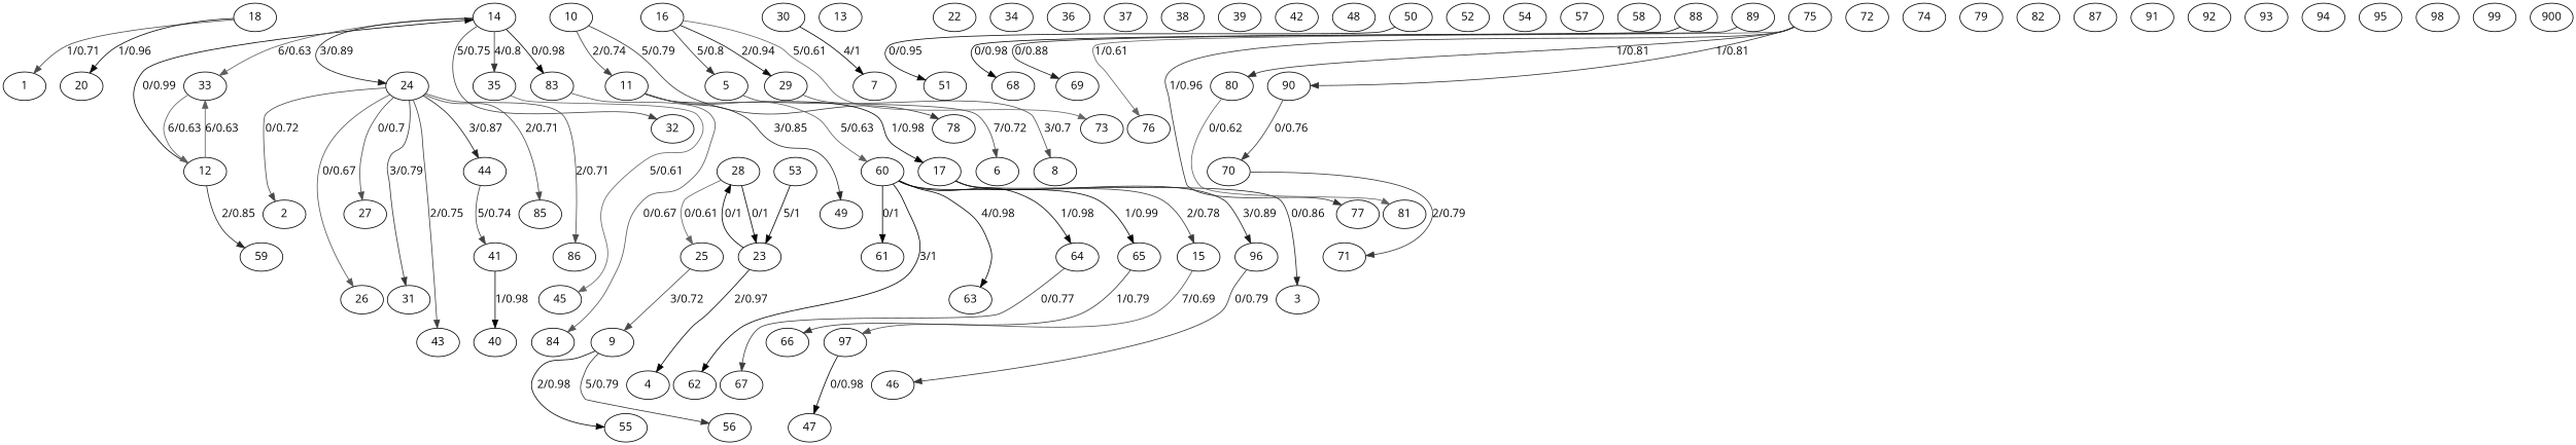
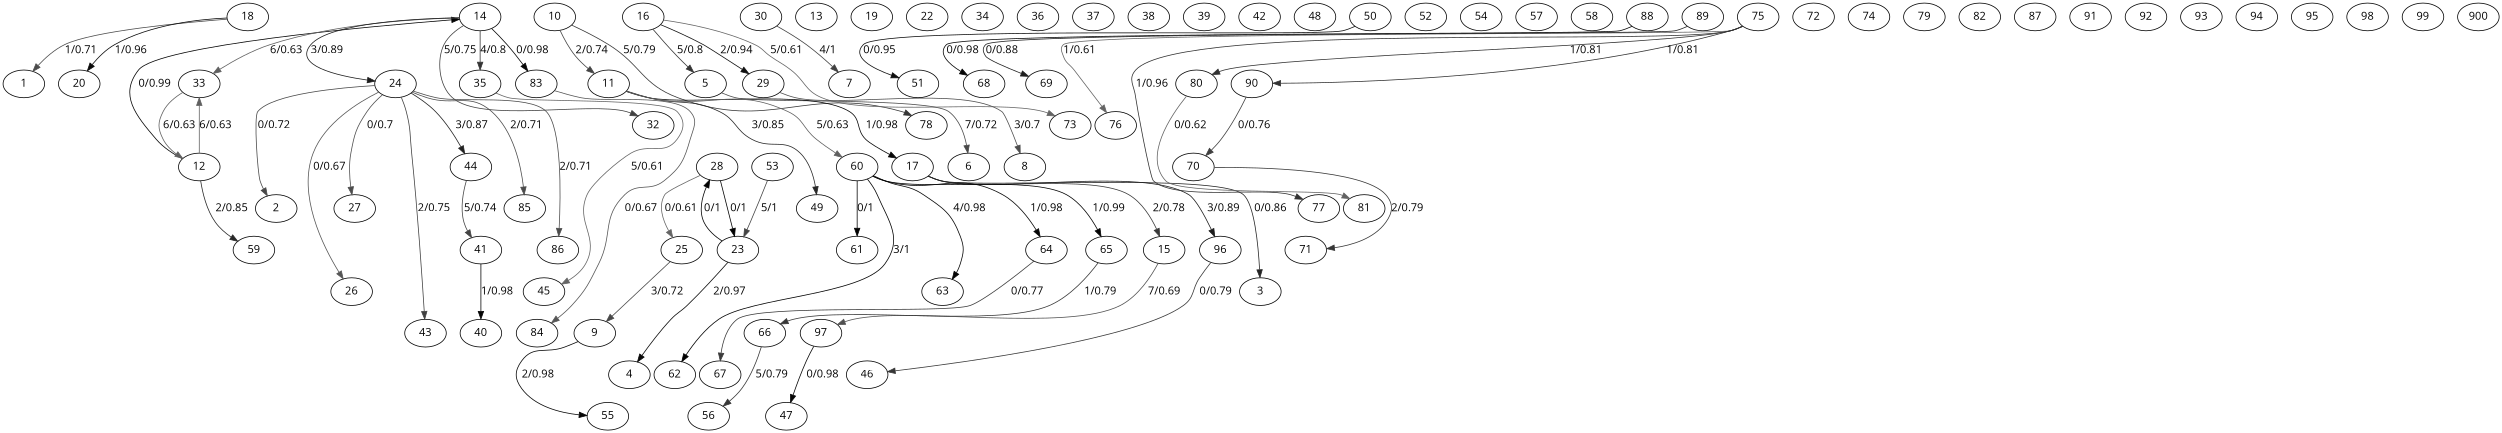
  digraph {
    fontname="Open Sans"
    node [dates=18015.9987515605 fontname="Open Sans"]
    edge [color="#050505" curved=1 fontname="Open Sans" "nb.mut"=0 weight=0.3]
    n1 [dates=18248.9987515605 label=1]
    n2 [dates=18218.9937578027 label=2]
    n3 [label=3]
    n4 [dates=17852.9787765293 label=4]
    n5 [dates=17598.8164794007 label=5]
    n6 [dates=17616.9225967541 label=6]
    n7 [dates=17668.936329588 label=7]
    n8 [dates=17746.9650436954 label=8]
    n9 [dates=17901.4032459426 label=9]
    n10 [dates=17926.9875156055 label=55]
    n11 [dates=17990.9875156055 label=56]
    n12 [dates=17926.9925093633 label=10]
    n13 [dates=17991 label=11]
    n14 [dates=17990.986267166 label=78]
    n15 [dates=18006.9350811486 label=17]
    n16 [dates=18006.9837702871 label=49]
    n17 [dates=18009.9950062422 label=60]
    n18 [dates=18009.9787765293 label=15]
    n19 [dates=18010.975031211 label=96]
    n20 [dates=18011 label=61]
    n21 [dates=18011.9937578027 label=62]
    n22 [dates=18012.986267166 label=63]
    n23 [dates=18013.9950062422 label=64]
    n24 [dates=18014.9937578027 label=65]
    n25 [dates=18123 label=12]
    n26 [dates=18139.9962546816 label=14]
    n27 [dates=18147.9800249688 label=33]
    n28 [dates=18139.9687890137 label=59]
    n29 [dates=18154.8514357054 label=24]
    n30 [dates=18154.9900124844 label=32]
    n31 [dates=18147.9925093633 label=35]
    n32 [dates=18155 label=83]
    n33 [dates=18158.9875156055 label=13]
    n34 [dates=18210.9987515605 label=26]
    n35 [dates=18218.9975031211 label=27]
-   n36 [dates=18158.9875156055 label=31]
    n37 [dates=18156 label=43]
    n38 [dates=18156.9937578027 label=44]
    n39 [dates=18156.9737827715 label=85]
    n40 [dates=18157.9912609238 label=86]
    n41 [dates=18157.9825218477 label=45]
    n42 [dates=18155.9975031211 label=84]
    n43 [dates=18011.9900124844 label=97]
    n44 [dates=18159 label=47]
    n45 [dates=17557 label=16]
    n46 [dates=17598.4843945069 label=29]
    n47 [dates=17845.9650436954 label=73]
    n48 [dates=18135.9950062422 label=46]
    n49 [dates=18241.9987515605 label=18]
    n50 [dates=18245.9975031211 label=20]
+   n51 [dates=18246.9962546816 label=19]
    n52 [dates=18271.9937578027 label=22]
    n53 [dates=17845.9063670412 label=23]
    n54 [dates=17852.9213483146 label=28]
    n55 [dates=17859.9325842697 label=25]
    n56 [dates=18158.9925093633 label=41]
    n57 [dates=17616.975031211 label=30]
    n58 [dates=18135.9650436954 label=34]
    n59 [dates=18210.9762796504 label=36]
    n60 [dates=18210.9812734082 label=37]
    n61 [dates=17990.9837702871 label=38]
    n62 [dates=18210.9775280899 label=39]
    n63 [dates=18249 label=40]
    n64 [dates=18154.9850187266 label=42]
    n65 [dates=18159.9962546816 label=48]
    n66 [dates=18241.9937578027 label=50]
    n67 [dates=18246.9975031211 label=51]
    n68 [dates=18245.9987515605 label=52]
    n69 [dates=17746.9987515605 label=53]
    n70 [dates=17902.9712858926 label=54]
    n71 [dates=18210.9900124844 label=57]
    n72 [dates=18122.9900124844 label=58]
    n73 [dates=18016.9925093633 label=67]
    n74 [label=66]
    n75 [dates=18210.9987515605 label=68]
    n76 [dates=18246.9975031211 label=69]
    n77 [dates=18246 label=70]
    n78 [dates=18263 label=71]
    n79 [dates=18271.9900124844 label=72]
    n80 [dates=17859.9413233458 label=74]
    n81 [dates=18207.5405742821 label=75]
    n82 [dates=18218.9962546816 label=76]
    n83 [dates=18210.9650436954 label=77]
    n84 [dates=18210.7528089888 label=80]
    n85 [dates=18210.4444444444 label=90]
    n86 [dates=18248.9950062422 label=81]
    n87 [dates=18238.9962546816 label=79]
    n88 [dates=18158.9887640449 label=82]
    n89 [dates=18158.9925093633 label=87]
    n90 [dates=18159.9887640449 label=88]
    n91 [dates=18160.9900124844 label=89]
    n92 [dates=18161.9900124844 label=91]
    n93 [dates=18162.9875156055 label=92]
    n94 [dates=18163.9937578027 label=93]
    n95 [dates=18164.9825218477 label=94]
    n96 [dates=18165.9700374532 label=95]
    n97 [dates=18012.9650436954 label=98]
    n98 [dates=18013.9575530587 label=99]
    n99 [dates=18014.9600499376 label=900]
    n5 -> n6 [color="#484848" label="7/0.72" "nb.mut"=7 weight=0.4]
    n9 -> n10 [label="2/0.98" "nb.mut"=2 weight=0.97752808988764]
-   n9 -> n11 [color="#363636" label="5/0.79" "nb.mut"=5 weight=0.794007490636704]
+   n74 -> n11 [color="#363636" label="5/0.79" "nb.mut"=5 weight=0.794007490636704]
    n12 -> n13 [color="#434343" label="2/0.74" "nb.mut"=2]
    n12 -> n14 [color="#363636" label="5/0.79" "nb.mut"=5 weight=0.787765293383271]
    n13 -> n15 [label="1/0.98" "nb.mut"=1 weight=0.4]
    n13 -> n16 [color="#272727" label="3/0.85" "nb.mut"=3 weight=0.850187265917603]
    n13 -> n17 [color="#5F5F5F" label="5/0.63" "nb.mut"=5 weight=0.629213483146067]
    n15 -> n3 [color="#242424" label="0/0.86" weight=0.2]
    n15 -> n18 [color="#393939" label="2/0.78" "nb.mut"=2 weight=0.5]
    n15 -> n19 [color="#1C1C1C" label="3/0.89" "nb.mut"=3 weight=0.886392009987516]
    n17 -> n20 [color="#000000" label="0/1" weight=1]
    n17 -> n21 [color="#000000" label="3/1" "nb.mut"=3 weight=0.995006242197253]
    n17 -> n22 [label="4/0.98" "nb.mut"=4 weight=0.975031210986267]
    n17 -> n23 [label="1/0.98" "nb.mut"=1 weight=0.982521847690387]
    n17 -> n24 [color="#030303" label="1/0.99" "nb.mut"=1 weight=0.987515605493134]
    n18 -> n43 [color="#505050" label="7/0.69" "nb.mut"=7 weight=0.689138576779026]
    n19 -> n48 [color="#363636" label="0/0.79" weight=0.791510611735331]
    n23 -> n73 [color="#3B3B3B" label="0/0.77" weight=0.769038701622971]
    n24 -> n74 [color="#363636" label="1/0.79" "nb.mut"=1 weight=0.791510611735331]
    n25 -> n26 [color="#030303" label="0/0.99" weight=0.4]
    n25 -> n27 [color="#5F5F5F" label="6/0.63" "nb.mut"=6 weight=4]
    n25 -> n28 [color="#272727" label="2/0.85" "nb.mut"=2 weight=0.84769038701623]
    n26 -> n27 [color="#5F5F5F" label="6/0.63" "nb.mut"=6 weight=0.8]
    n26 -> n29 [color="#1C1C1C" label="3/0.89" "nb.mut"=3 weight=0.7]
    n26 -> n30 [color="#404040" label="5/0.75" "nb.mut"=5 weight=0.1]
    n26 -> n31 [color="#343434" label="4/0.8" "nb.mut"=4 weight=10]
    n26 -> n32 [label="0/0.98" weight=0.975031210986267]
    n27 -> n25 [color="#5F5F5F" label="6/0.63" "nb.mut"=6 weight=0.1]
    n29 -> n2 [color="#484848" label="0/0.72" weight=0.2]
    n29 -> n34 [color="#555555" label="0/0.67" weight=0.5]
    n29 -> n35 [color="#4D4D4D" label="0/0.7"]
-   n29 -> n36 [color="#363636" label="3/0.79" "nb.mut"=3]
    n29 -> n37 [color="#404040" label="2/0.75" "nb.mut"=2 weight=0.749063670411985]
    n29 -> n38 [color="#212121" label="3/0.87" "nb.mut"=3 weight=0.866416978776529]
    n29 -> n39 [color="#4B4B4B" label="2/0.71" "nb.mut"=2 weight=0.709113607990012]
    n29 -> n40 [color="#4B4B4B" label="2/0.71" "nb.mut"=2 weight=0.709113607990012]
    n31 -> n41 [color="#646464" label="5/0.61" "nb.mut"=5 weight=0.612983770287141]
    n32 -> n42 [color="#555555" label="0/0.67" weight=0.66916354556804]
    n38 -> n56 [color="#434343" label="5/0.74" "nb.mut"=5 weight=0.8]
    n43 -> n44 [label="0/0.98" weight=0.982521847690387]
    n45 -> n5 [color="#343434" label="5/0.8" "nb.mut"=5]
    n45 -> n46 [color="#0F0F0F" label="2/0.94" "nb.mut"=2 weight=0.1]
    n45 -> n47 [color="#646464" label="5/0.61" "nb.mut"=5 weight=0.607990012484395]
    n46 -> n8 [color="#4D4D4D" label="3/0.7" "nb.mut"=3 weight=0.01]
    n49 -> n1 [color="#4B4B4B" label="1/0.71" "nb.mut"=1 weight=0.1]
    n49 -> n50 [color="#0A0A0A" label="1/0.96" "nb.mut"=1 weight=0.6]
    n53 -> n4 [color="#080808" label="2/0.97" "nb.mut"=2]
    n53 -> n54 [color="#000000" label="0/1" weight=1]
    n54 -> n53 [color="#000000" label="0/1" weight=1]
    n54 -> n55 [color="#646464" label="0/0.61" weight=0.5]
    n55 -> n9 [color="#484848" label="3/0.72" "nb.mut"=3 weight=-0.7]
    n56 -> n63 [label="1/0.98" "nb.mut"=1 weight=19]
-   n57 -> n7 [color="#000000" label="4/1" "nb.mut"=4 weight=0.1]
+   n57 -> n7 [color="#404040" label="4/1" "nb.mut"=4 weight=0.1]
    n66 -> n67 [color="#0D0D0D" label="0/0.95" weight=0.948813982521848]
-   n69 -> n53 [color="#000000" label="5/1" "nb.mut"=5 weight=1]
+   n69 -> n53 [color="#434343" label="5/1" "nb.mut"=5 weight=1]
    n77 -> n78 [color="#363636" label="2/0.79" "nb.mut"=2 weight=0.791510611735331]
    n81 -> n82 [color="#646464" label="1/0.61" "nb.mut"=1 weight=0.610486891385768]
    n81 -> n83 [color="#313131" label="1/0.96" "nb.mut"=1 weight=0.808988764044944]
    n81 -> n84 [color="#313131" label="1/0.81" "nb.mut"=1 weight=0.811485642946317]
    n81 -> n85 [color="#313131" label="1/0.81" "nb.mut"=1 weight=0.805243445692884]
    n84 -> n86 [color="#626262" label="0/0.62" weight=0.615480649188514]
    n85 -> n77 [color="#3E3E3E" label="0/0.76" weight=0.764044943820225]
    n90 -> n75 [label="0/0.98" weight=0.978776529338327]
    n91 -> n76 [color="#1F1F1F" label="0/0.88" weight=0.880149812734082]
  }
